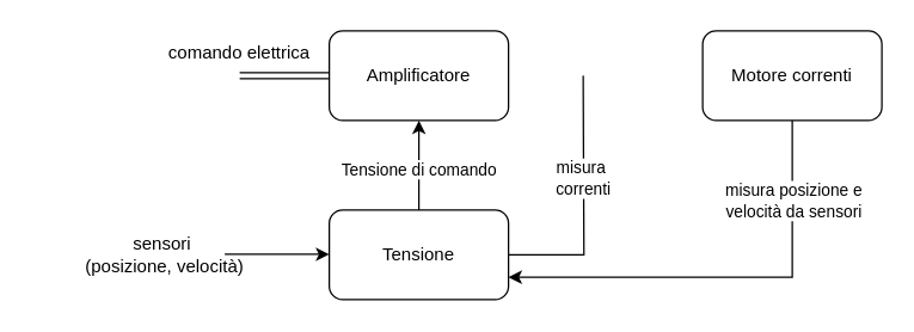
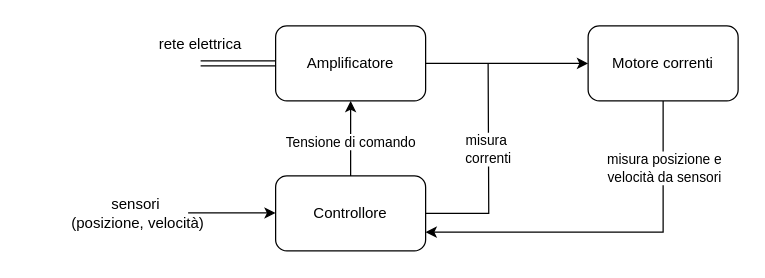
  <mxCell id="0" />
  <mxCell id="1" parent="0" />
  <mxCell id="2" style="edgeStyle=orthogonalEdgeStyle;rounded=0;orthogonalLoop=1;jettySize=auto;html=1;shape=link;" edge="1" parent="1" source="4"><mxGeometry relative="1" as="geometry"><mxPoint x="160" y="50" as="targetPoint" /></mxGeometry></mxCell>
+ <mxCell id="3" style="edgeStyle=orthogonalEdgeStyle;rounded=0;orthogonalLoop=1;jettySize=auto;html=1;entryX=0;entryY=0.5;entryDx=0;entryDy=0;" edge="1" parent="1" source="4" target="7"><mxGeometry relative="1" as="geometry" /></mxCell>
  <mxCell id="4" value="Amplificatore" style="rounded=1;whiteSpace=wrap;html=1;fillColor=none;" vertex="1" parent="1"><mxGeometry x="220" y="20" width="120" height="60" as="geometry" /></mxCell>
  <mxCell id="5" style="edgeStyle=orthogonalEdgeStyle;rounded=0;orthogonalLoop=1;jettySize=auto;html=1;entryX=1;entryY=0.75;entryDx=0;entryDy=0;" edge="1" parent="1" source="7" target="12"><mxGeometry relative="1" as="geometry"><Array as="points"><mxPoint x="530" y="185" /></Array></mxGeometry></mxCell>
  <mxCell id="6" value="misura posizione e&lt;div&gt;velocità da sensori&lt;/div&gt;" style="edgeLabel;html=1;align=center;verticalAlign=middle;resizable=0;points=[];" vertex="1" connectable="0" parent="5"><mxGeometry x="-0.643" relative="1" as="geometry"><mxPoint as="offset" /></mxGeometry></mxCell>
  <mxCell id="7" value="Motore correnti" style="rounded=1;whiteSpace=wrap;html=1;fillColor=none;" vertex="1" parent="1"><mxGeometry x="470" y="20" width="120" height="60" as="geometry" /></mxCell>
  <mxCell id="8" style="edgeStyle=orthogonalEdgeStyle;rounded=0;orthogonalLoop=1;jettySize=auto;html=1;entryX=0.5;entryY=1;entryDx=0;entryDy=0;" edge="1" parent="1" source="12" target="4"><mxGeometry relative="1" as="geometry" /></mxCell>
  <mxCell id="9" value="Tensione di comando" style="edgeLabel;html=1;align=center;verticalAlign=middle;resizable=0;points=[];" vertex="1" connectable="0" parent="8"><mxGeometry x="-0.061" y="1" relative="1" as="geometry"><mxPoint as="offset" /></mxGeometry></mxCell>
  <mxCell id="10" style="edgeStyle=orthogonalEdgeStyle;rounded=0;orthogonalLoop=1;jettySize=auto;html=1;endArrow=none;endFill=0;" edge="1" parent="1" source="12"><mxGeometry relative="1" as="geometry"><mxPoint x="390" y="50" as="targetPoint" /></mxGeometry></mxCell>
  <mxCell id="11" value="misura&amp;nbsp;&lt;div&gt;correnti&lt;/div&gt;" style="edgeLabel;html=1;align=center;verticalAlign=middle;resizable=0;points=[];" vertex="1" connectable="0" parent="10"><mxGeometry x="0.199" y="1" relative="1" as="geometry"><mxPoint as="offset" /></mxGeometry></mxCell>
- <mxCell id="12" value="Tensione" style="rounded=1;whiteSpace=wrap;html=1;fillColor=none;" vertex="1" parent="1"><mxGeometry x="220" y="140" width="120" height="60" as="geometry" /></mxCell>
+ <mxCell id="12" value="Controllore" style="rounded=1;whiteSpace=wrap;html=1;fillColor=none;" vertex="1" parent="1"><mxGeometry x="220" y="140" width="120" height="60" as="geometry" /></mxCell>
  <mxCell id="13" value="" style="endArrow=classic;html=1;rounded=0;" edge="1" parent="1"><mxGeometry width="50" height="50" relative="1" as="geometry"><mxPoint x="150" y="169.66" as="sourcePoint" /><mxPoint x="220" y="169.66" as="targetPoint" /></mxGeometry></mxCell>
  <mxCell id="14" value="sensori&amp;nbsp;&lt;div&gt;(posizione,&amp;nbsp;&lt;span style=&quot;background-color: initial;&quot;&gt;velocità)&lt;/span&gt;&lt;/div&gt;" style="text;html=1;align=center;verticalAlign=middle;whiteSpace=wrap;rounded=0;" vertex="1" parent="1"><mxGeometry x="20" y="155" width="180" height="30" as="geometry" /></mxCell>
- <mxCell id="15" value="comando elettrica" style="text;html=1;align=center;verticalAlign=middle;whiteSpace=wrap;rounded=0;" vertex="1" parent="1"><mxGeometry x="70" y="20" width="180" height="30" as="geometry" /></mxCell>
+ <mxCell id="15" value="rete elettrica" style="text;html=1;align=center;verticalAlign=middle;whiteSpace=wrap;rounded=0;" vertex="1" parent="1"><mxGeometry x="70" y="20" width="180" height="30" as="geometry" /></mxCell>
